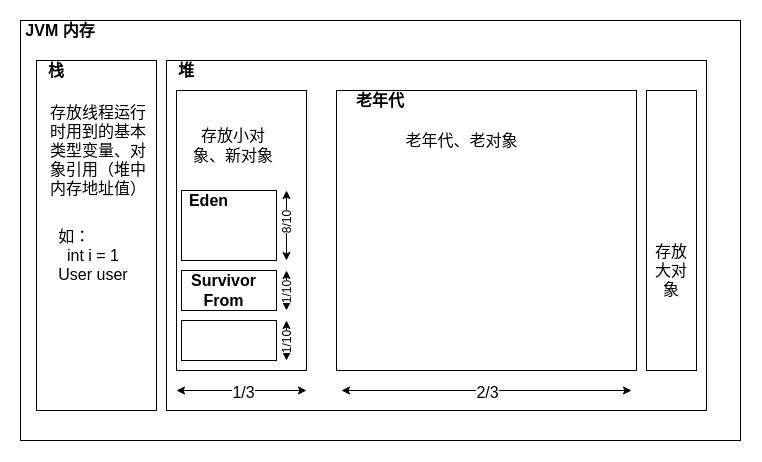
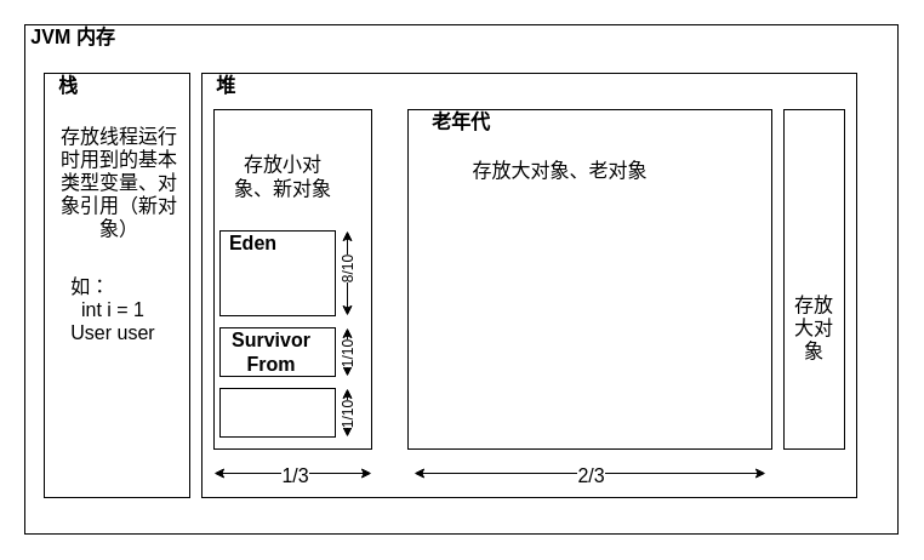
  <mxCell id="0" />
  <mxCell id="1" parent="0" />
  <mxCell id="2" value="" style="rounded=0;whiteSpace=wrap;html=1;fontSize=16;" vertex="1" parent="1"><mxGeometry x="20" y="20" width="720" height="420" as="geometry" /></mxCell>
  <mxCell id="3" value="JVM 内存" style="text;html=1;strokeColor=none;fillColor=none;align=center;verticalAlign=middle;whiteSpace=wrap;rounded=0;fontSize=16;fontStyle=1" vertex="1" parent="1"><mxGeometry x="20" y="20" width="80" height="20" as="geometry" /></mxCell>
  <mxCell id="4" value="" style="rounded=0;whiteSpace=wrap;html=1;fontSize=16;" vertex="1" parent="1"><mxGeometry x="36" y="60" width="120" height="350" as="geometry" /></mxCell>
  <mxCell id="5" value="栈" style="text;html=1;strokeColor=none;fillColor=none;align=center;verticalAlign=middle;whiteSpace=wrap;rounded=0;fontSize=16;fontStyle=1" vertex="1" parent="1"><mxGeometry x="36" y="60" width="40" height="20" as="geometry" /></mxCell>
  <mxCell id="6" value="" style="rounded=0;whiteSpace=wrap;html=1;fontSize=16;" vertex="1" parent="1"><mxGeometry x="166" y="60" width="540" height="350" as="geometry" /></mxCell>
  <mxCell id="7" value="堆" style="text;html=1;strokeColor=none;fillColor=none;align=center;verticalAlign=middle;whiteSpace=wrap;rounded=0;fontSize=16;fontStyle=1" vertex="1" parent="1"><mxGeometry x="166" y="60" width="40" height="20" as="geometry" /></mxCell>
- <mxCell id="8" value="存放线程运行时用到的基本类型变量、对象引用（堆中内存地址值）" style="text;html=1;strokeColor=none;fillColor=none;align=center;verticalAlign=middle;whiteSpace=wrap;rounded=0;fontSize=16;" vertex="1" parent="1"><mxGeometry x="46" y="90" width="104" height="120" as="geometry" /></mxCell>
+ <mxCell id="8" value="存放线程运行时用到的基本类型变量、对象引用（新对象）" style="text;html=1;strokeColor=none;fillColor=none;align=center;verticalAlign=middle;whiteSpace=wrap;rounded=0;fontSize=16;" vertex="1" parent="1"><mxGeometry x="46" y="90" width="104" height="120" as="geometry" /></mxCell>
  <mxCell id="9" value="&lt;div style=&quot;text-align: left&quot;&gt;&lt;span&gt;如：&lt;/span&gt;&lt;/div&gt;int i = 1&lt;br&gt;User user" style="text;html=1;strokeColor=none;fillColor=none;align=center;verticalAlign=middle;whiteSpace=wrap;rounded=0;fontSize=16;" vertex="1" parent="1"><mxGeometry x="46" y="230" width="94" height="50" as="geometry" /></mxCell>
  <mxCell id="10" value="" style="rounded=0;whiteSpace=wrap;html=1;fontSize=16;" vertex="1" parent="1"><mxGeometry x="176" y="90" width="130" height="280" as="geometry" /></mxCell>
  <mxCell id="11" value="" style="rounded=0;whiteSpace=wrap;html=1;fontSize=16;" vertex="1" parent="1"><mxGeometry x="336" y="90" width="300" height="280" as="geometry" /></mxCell>
  <mxCell id="12" value="老年代" style="text;html=1;strokeColor=none;fillColor=none;align=center;verticalAlign=middle;whiteSpace=wrap;rounded=0;fontSize=16;fontStyle=1" vertex="1" parent="1"><mxGeometry x="345" y="90" width="70" height="20" as="geometry" /></mxCell>
  <mxCell id="13" value="" style="endArrow=classic;startArrow=classic;html=1;fontSize=16;" edge="1" parent="1"><mxGeometry width="50" height="50" relative="1" as="geometry"><mxPoint x="306" y="390" as="sourcePoint" /><mxPoint x="176" y="390" as="targetPoint" /></mxGeometry></mxCell>
  <mxCell id="14" value="1/3" style="edgeLabel;html=1;align=center;verticalAlign=middle;resizable=0;points=[];fontSize=16;" vertex="1" connectable="0" parent="13"><mxGeometry x="-0.327" y="1" relative="1" as="geometry"><mxPoint x="-20" as="offset" /></mxGeometry></mxCell>
  <mxCell id="15" value="" style="endArrow=classic;startArrow=classic;html=1;fontSize=16;" edge="1" parent="1"><mxGeometry width="50" height="50" relative="1" as="geometry"><mxPoint x="631" y="390" as="sourcePoint" /><mxPoint x="341" y="390" as="targetPoint" /></mxGeometry></mxCell>
  <mxCell id="16" value="2/3" style="edgeLabel;html=1;align=center;verticalAlign=middle;resizable=0;points=[];fontSize=16;" vertex="1" connectable="0" parent="15"><mxGeometry x="-0.327" y="1" relative="1" as="geometry"><mxPoint x="-47" as="offset" /></mxGeometry></mxCell>
  <mxCell id="17" value="" style="rounded=0;whiteSpace=wrap;html=1;fontSize=16;" vertex="1" parent="1"><mxGeometry x="646" y="90" width="50" height="280" as="geometry" /></mxCell>
  <mxCell id="18" value="" style="rounded=0;whiteSpace=wrap;html=1;fontSize=16;" vertex="1" parent="1"><mxGeometry x="181" y="190" width="95" height="70" as="geometry" /></mxCell>
  <mxCell id="19" value="Eden" style="text;html=1;strokeColor=none;fillColor=none;align=center;verticalAlign=middle;whiteSpace=wrap;rounded=0;fontSize=16;fontStyle=1" vertex="1" parent="1"><mxGeometry x="181" y="190" width="55" height="20" as="geometry" /></mxCell>
  <mxCell id="20" value="" style="rounded=0;whiteSpace=wrap;html=1;fontSize=16;" vertex="1" parent="1"><mxGeometry x="181" y="270" width="95" height="40" as="geometry" /></mxCell>
  <mxCell id="21" value="Survivor From" style="text;html=1;strokeColor=none;fillColor=none;align=center;verticalAlign=middle;whiteSpace=wrap;rounded=0;fontSize=16;fontStyle=1" vertex="1" parent="1"><mxGeometry x="181" y="270" width="85" height="40" as="geometry" /></mxCell>
  <mxCell id="22" value="" style="rounded=0;whiteSpace=wrap;html=1;fontSize=16;" vertex="1" parent="1"><mxGeometry x="181" y="320" width="95" height="40" as="geometry" /></mxCell>
  <mxCell id="23" value="" style="endArrow=classic;startArrow=classic;html=1;fontSize=16;" edge="1" parent="1"><mxGeometry width="50" height="50" relative="1" as="geometry"><mxPoint x="286" y="260" as="sourcePoint" /><mxPoint x="286" y="190" as="targetPoint" /></mxGeometry></mxCell>
  <mxCell id="24" value="8/10" style="edgeLabel;html=1;align=center;verticalAlign=middle;resizable=0;points=[];fontSize=12;horizontal=0;" vertex="1" connectable="0" parent="23"><mxGeometry x="0.333" y="1" relative="1" as="geometry"><mxPoint x="1" y="10" as="offset" /></mxGeometry></mxCell>
  <mxCell id="25" value="" style="endArrow=classic;startArrow=classic;html=1;fontSize=16;" edge="1" parent="1"><mxGeometry width="50" height="50" relative="1" as="geometry"><mxPoint x="286" y="310" as="sourcePoint" /><mxPoint x="286" y="270" as="targetPoint" /></mxGeometry></mxCell>
  <mxCell id="26" value="1/10" style="edgeLabel;html=1;align=center;verticalAlign=middle;resizable=0;points=[];fontSize=12;horizontal=0;" vertex="1" connectable="0" parent="25"><mxGeometry x="0.333" y="1" relative="1" as="geometry"><mxPoint x="1" y="10" as="offset" /></mxGeometry></mxCell>
  <mxCell id="27" value="" style="endArrow=classic;startArrow=classic;html=1;fontSize=16;" edge="1" parent="1"><mxGeometry width="50" height="50" relative="1" as="geometry"><mxPoint x="286" y="360" as="sourcePoint" /><mxPoint x="286" y="320" as="targetPoint" /></mxGeometry></mxCell>
  <mxCell id="28" value="1/10" style="edgeLabel;html=1;align=center;verticalAlign=middle;resizable=0;points=[];fontSize=12;horizontal=0;" vertex="1" connectable="0" parent="27"><mxGeometry x="0.333" y="1" relative="1" as="geometry"><mxPoint x="1" y="10" as="offset" /></mxGeometry></mxCell>
- <mxCell id="29" value="老年代、老对象" style="text;html=1;strokeColor=none;fillColor=none;align=center;verticalAlign=middle;whiteSpace=wrap;rounded=0;fontSize=16;" vertex="1" parent="1"><mxGeometry x="366" y="130" width="191" height="20" as="geometry" /></mxCell>
+ <mxCell id="29" value="存放大对象、老对象" style="text;html=1;strokeColor=none;fillColor=none;align=center;verticalAlign=middle;whiteSpace=wrap;rounded=0;fontSize=16;" vertex="1" parent="1"><mxGeometry x="366" y="130" width="191" height="20" as="geometry" /></mxCell>
  <mxCell id="30" value="存放小对象、新对象" style="text;html=1;strokeColor=none;fillColor=none;align=center;verticalAlign=middle;whiteSpace=wrap;rounded=0;fontSize=16;" vertex="1" parent="1"><mxGeometry x="188.5" y="120" width="87.5" height="50" as="geometry" /></mxCell>
  <mxCell id="31" value="存放大对象" style="text;html=1;strokeColor=none;fillColor=none;align=center;verticalAlign=middle;whiteSpace=wrap;rounded=0;fontSize=16;" vertex="1" parent="1"><mxGeometry x="651" y="220" width="40" height="100" as="geometry" /></mxCell>
